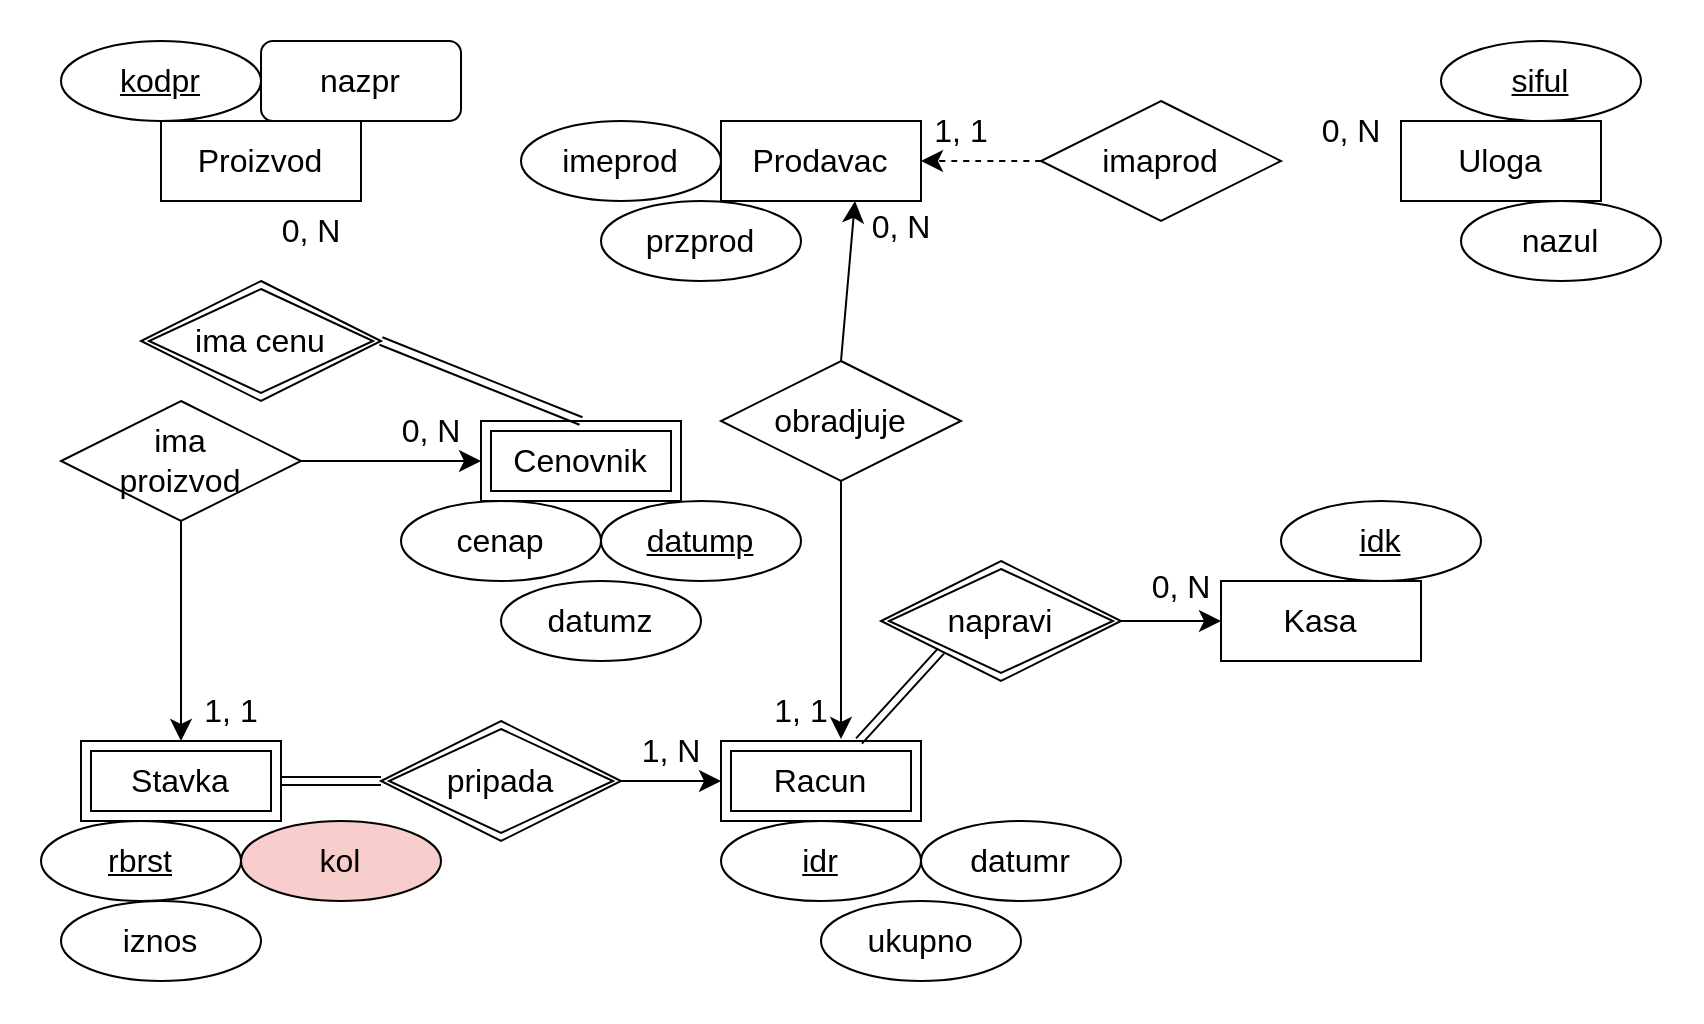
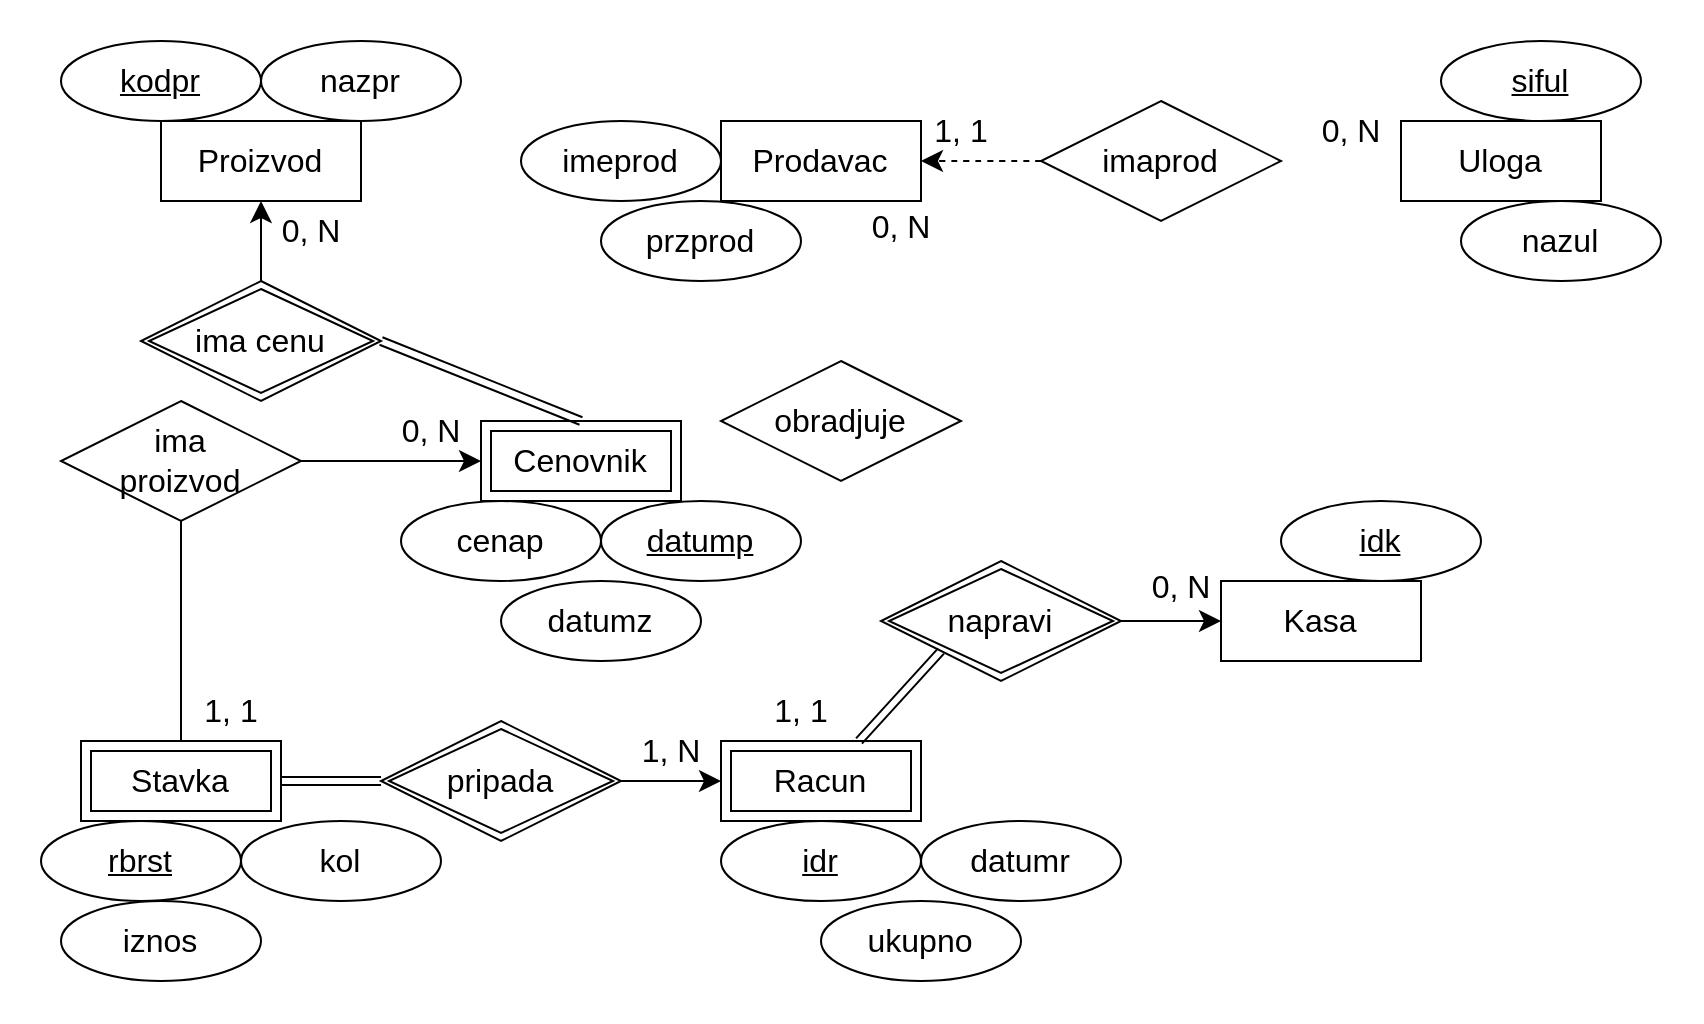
  <mxCell id="0" />
  <mxCell id="1" parent="0" />
  <mxCell id="2" value="Proizvod" style="whiteSpace=wrap;html=1;align=center;fontSize=16;" vertex="1" parent="1"><mxGeometry x="80" y="60" width="100" height="40" as="geometry" /></mxCell>
  <mxCell id="3" value="Prodavac" style="whiteSpace=wrap;html=1;align=center;fontSize=16;" vertex="1" parent="1"><mxGeometry x="360" y="60" width="100" height="40" as="geometry" /></mxCell>
  <mxCell id="4" value="Kasa" style="whiteSpace=wrap;html=1;align=center;fontSize=16;" vertex="1" parent="1"><mxGeometry x="610" y="290" width="100" height="40" as="geometry" /></mxCell>
  <mxCell id="5" value="Racun" style="shape=ext;margin=3;double=1;whiteSpace=wrap;html=1;align=center;fontSize=16;" vertex="1" parent="1"><mxGeometry x="360" y="370" width="100" height="40" as="geometry" /></mxCell>
  <mxCell id="6" value="Uloga" style="whiteSpace=wrap;html=1;align=center;fontSize=16;" vertex="1" parent="1"><mxGeometry x="700" y="60" width="100" height="40" as="geometry" /></mxCell>
  <mxCell id="7" value="Stavka" style="shape=ext;margin=3;double=1;whiteSpace=wrap;html=1;align=center;fontSize=16;" vertex="1" parent="1"><mxGeometry x="40" y="370" width="100" height="40" as="geometry" /></mxCell>
  <mxCell id="8" value="Cenovnik" style="shape=ext;margin=3;double=1;whiteSpace=wrap;html=1;align=center;fontSize=16;" vertex="1" parent="1"><mxGeometry x="240" y="210" width="100" height="40" as="geometry" /></mxCell>
  <mxCell id="9" value="" style="edgeStyle=none;curved=1;rounded=0;orthogonalLoop=1;jettySize=auto;html=1;fontSize=12;startSize=8;endSize=8;dashed=1;" edge="1" parent="1" source="10" target="3"><mxGeometry relative="1" as="geometry" /></mxCell>
  <mxCell id="10" value="imaprod" style="shape=rhombus;perimeter=rhombusPerimeter;whiteSpace=wrap;html=1;align=center;fontSize=16;" vertex="1" parent="1"><mxGeometry x="520" y="50" width="120" height="60" as="geometry" /></mxCell>
  <mxCell id="11" value="1, 1" style="text;html=1;align=center;verticalAlign=middle;resizable=0;points=[];autosize=1;strokeColor=none;fillColor=none;fontSize=16;" vertex="1" parent="1"><mxGeometry x="455" y="50" width="50" height="30" as="geometry" /></mxCell>
  <mxCell id="12" value="0, N" style="text;html=1;align=center;verticalAlign=middle;resizable=0;points=[];autosize=1;strokeColor=none;fillColor=none;fontSize=16;" vertex="1" parent="1"><mxGeometry x="650" y="50" width="50" height="30" as="geometry" /></mxCell>
  <mxCell id="13" value="idk" style="ellipse;whiteSpace=wrap;html=1;align=center;fontStyle=4;fontSize=16;" vertex="1" parent="1"><mxGeometry x="640" y="250" width="100" height="40" as="geometry" /></mxCell>
  <mxCell id="14" value="kodpr" style="ellipse;whiteSpace=wrap;html=1;align=center;fontStyle=4;fontSize=16;" vertex="1" parent="1"><mxGeometry x="30" y="20" width="100" height="40" as="geometry" /></mxCell>
- <mxCell id="15" value="nazpr" style="whiteSpace=wrap;html=1;align=center;fontSize=16;rounded=1;" vertex="1" parent="1"><mxGeometry x="130" y="20" width="100" height="40" as="geometry" /></mxCell>
+ <mxCell id="15" value="nazpr" style="ellipse;whiteSpace=wrap;html=1;align=center;fontSize=16;" vertex="1" parent="1"><mxGeometry x="130" y="20" width="100" height="40" as="geometry" /></mxCell>
  <mxCell id="16" value="imeprod" style="ellipse;whiteSpace=wrap;html=1;align=center;fontSize=16;" vertex="1" parent="1"><mxGeometry x="260" y="60" width="100" height="40" as="geometry" /></mxCell>
  <mxCell id="17" value="przprod" style="ellipse;whiteSpace=wrap;html=1;align=center;fontSize=16;" vertex="1" parent="1"><mxGeometry x="300" y="100" width="100" height="40" as="geometry" /></mxCell>
  <mxCell id="18" value="siful" style="ellipse;whiteSpace=wrap;html=1;align=center;fontStyle=4;fontSize=16;" vertex="1" parent="1"><mxGeometry x="720" y="20" width="100" height="40" as="geometry" /></mxCell>
  <mxCell id="19" value="nazul" style="ellipse;whiteSpace=wrap;html=1;align=center;fontSize=16;" vertex="1" parent="1"><mxGeometry x="730" y="100" width="100" height="40" as="geometry" /></mxCell>
  <mxCell id="20" value="idr" style="ellipse;whiteSpace=wrap;html=1;align=center;fontStyle=4;fontSize=16;" vertex="1" parent="1"><mxGeometry x="360" y="410" width="100" height="40" as="geometry" /></mxCell>
  <mxCell id="21" value="datumr" style="ellipse;whiteSpace=wrap;html=1;align=center;fontSize=16;" vertex="1" parent="1"><mxGeometry x="460" y="410" width="100" height="40" as="geometry" /></mxCell>
  <mxCell id="22" value="ukupno" style="ellipse;whiteSpace=wrap;html=1;align=center;fontSize=16;" vertex="1" parent="1"><mxGeometry x="410" y="450" width="100" height="40" as="geometry" /></mxCell>
  <mxCell id="23" value="" style="edgeStyle=none;curved=1;rounded=0;orthogonalLoop=1;jettySize=auto;html=1;fontSize=12;startSize=8;endSize=8;entryX=0;entryY=0.5;entryDx=0;entryDy=0;" edge="1" parent="1" source="24" target="4"><mxGeometry relative="1" as="geometry" /></mxCell>
  <mxCell id="24" value="napravi" style="shape=rhombus;double=1;perimeter=rhombusPerimeter;whiteSpace=wrap;html=1;align=center;fontSize=16;" vertex="1" parent="1"><mxGeometry x="440" y="280" width="120" height="60" as="geometry" /></mxCell>
  <mxCell id="25" style="edgeStyle=none;curved=1;rounded=0;orthogonalLoop=1;jettySize=auto;html=1;exitX=0;exitY=1;exitDx=0;exitDy=0;entryX=0.69;entryY=0;entryDx=0;entryDy=0;entryPerimeter=0;fontSize=12;shape=link;" edge="1" parent="1" source="24" target="5"><mxGeometry relative="1" as="geometry" /></mxCell>
  <mxCell id="26" value="0, N" style="text;html=1;align=center;verticalAlign=middle;resizable=0;points=[];autosize=1;strokeColor=none;fillColor=none;fontSize=16;" vertex="1" parent="1"><mxGeometry x="565" y="278" width="50" height="30" as="geometry" /></mxCell>
  <mxCell id="27" value="" style="edgeStyle=none;curved=1;rounded=0;orthogonalLoop=1;jettySize=auto;html=1;fontSize=12;startSize=8;endSize=8;entryX=0;entryY=0.5;entryDx=0;entryDy=0;" edge="1" parent="1" source="29" target="5"><mxGeometry relative="1" as="geometry" /></mxCell>
  <mxCell id="28" style="edgeStyle=none;curved=1;rounded=0;orthogonalLoop=1;jettySize=auto;html=1;exitX=0;exitY=0.5;exitDx=0;exitDy=0;entryX=1;entryY=0.5;entryDx=0;entryDy=0;fontSize=12;shape=link;" edge="1" parent="1" source="29" target="7"><mxGeometry relative="1" as="geometry" /></mxCell>
  <mxCell id="29" value="pripada" style="shape=rhombus;double=1;perimeter=rhombusPerimeter;whiteSpace=wrap;html=1;align=center;fontSize=16;" vertex="1" parent="1"><mxGeometry x="190" y="360" width="120" height="60" as="geometry" /></mxCell>
  <mxCell id="30" value="1, N" style="text;html=1;align=center;verticalAlign=middle;resizable=0;points=[];autosize=1;strokeColor=none;fillColor=none;fontSize=16;" vertex="1" parent="1"><mxGeometry x="310" y="360" width="50" height="30" as="geometry" /></mxCell>
  <mxCell id="31" value="obradjuje" style="shape=rhombus;perimeter=rhombusPerimeter;whiteSpace=wrap;html=1;align=center;fontSize=16;" vertex="1" parent="1"><mxGeometry x="360" y="180" width="120" height="60" as="geometry" /></mxCell>
- <mxCell id="32" style="edgeStyle=none;curved=1;rounded=0;orthogonalLoop=1;jettySize=auto;html=1;exitX=0.5;exitY=1;exitDx=0;exitDy=0;entryX=0.6;entryY=-0.025;entryDx=0;entryDy=0;entryPerimeter=0;fontSize=12;startSize=8;endSize=8;" edge="1" parent="1" source="31" target="5"><mxGeometry relative="1" as="geometry" /></mxCell>
- <mxCell id="33" style="edgeStyle=none;curved=1;rounded=0;orthogonalLoop=1;jettySize=auto;html=1;exitX=0.5;exitY=0;exitDx=0;exitDy=0;entryX=0.67;entryY=1;entryDx=0;entryDy=0;entryPerimeter=0;fontSize=12;startSize=8;endSize=8;" edge="1" parent="1" source="31" target="3"><mxGeometry relative="1" as="geometry" /></mxCell>
  <mxCell id="34" value="0, N" style="text;html=1;align=center;verticalAlign=middle;resizable=0;points=[];autosize=1;strokeColor=none;fillColor=none;fontSize=16;" vertex="1" parent="1"><mxGeometry x="425" y="98" width="50" height="30" as="geometry" /></mxCell>
  <mxCell id="35" value="1, 1" style="text;html=1;align=center;verticalAlign=middle;resizable=0;points=[];autosize=1;strokeColor=none;fillColor=none;fontSize=16;" vertex="1" parent="1"><mxGeometry x="375" y="340" width="50" height="30" as="geometry" /></mxCell>
+ <mxCell id="36" value="" style="edgeStyle=none;curved=1;rounded=0;orthogonalLoop=1;jettySize=auto;html=1;fontSize=12;startSize=8;endSize=8;entryX=0.5;entryY=1;entryDx=0;entryDy=0;" edge="1" parent="1" source="38" target="2"><mxGeometry relative="1" as="geometry" /></mxCell>
  <mxCell id="37" style="edgeStyle=none;curved=1;rounded=0;orthogonalLoop=1;jettySize=auto;html=1;exitX=1;exitY=0.5;exitDx=0;exitDy=0;entryX=0.5;entryY=0;entryDx=0;entryDy=0;fontSize=12;shape=link;" edge="1" parent="1" source="38" target="8"><mxGeometry relative="1" as="geometry" /></mxCell>
  <mxCell id="38" value="ima cenu" style="shape=rhombus;double=1;perimeter=rhombusPerimeter;whiteSpace=wrap;html=1;align=center;fontSize=16;" vertex="1" parent="1"><mxGeometry x="70" y="140" width="120" height="60" as="geometry" /></mxCell>
  <mxCell id="39" style="edgeStyle=none;curved=1;rounded=0;orthogonalLoop=1;jettySize=auto;html=1;exitX=1;exitY=0.5;exitDx=0;exitDy=0;entryX=0;entryY=0.5;entryDx=0;entryDy=0;fontSize=12;startSize=8;endSize=8;" edge="1" parent="1" source="40" target="8"><mxGeometry relative="1" as="geometry" /></mxCell>
  <mxCell id="40" value="&lt;div&gt;ima&lt;/div&gt;&lt;div&gt;proizvod&lt;br&gt;&lt;/div&gt;" style="shape=rhombus;perimeter=rhombusPerimeter;whiteSpace=wrap;html=1;align=center;fontSize=16;" vertex="1" parent="1"><mxGeometry x="30" y="200" width="120" height="60" as="geometry" /></mxCell>
- <mxCell id="41" style="edgeStyle=none;curved=1;rounded=0;orthogonalLoop=1;jettySize=auto;html=1;exitX=0.5;exitY=1;exitDx=0;exitDy=0;entryX=0.5;entryY=0;entryDx=0;entryDy=0;fontSize=12;startSize=8;endSize=8;" edge="1" parent="1" source="40" target="7"><mxGeometry relative="1" as="geometry" /></mxCell>
+ <mxCell id="41" style="edgeStyle=none;curved=1;rounded=0;orthogonalLoop=1;jettySize=auto;html=1;exitX=0.5;exitY=1;exitDx=0;exitDy=0;entryX=0.5;entryY=0;entryDx=0;entryDy=0;fontSize=12;startSize=8;endSize=8;endArrow=none;" edge="1" parent="1" source="40" target="7"><mxGeometry relative="1" as="geometry" /></mxCell>
  <mxCell id="42" value="cenap" style="ellipse;whiteSpace=wrap;html=1;align=center;fontSize=16;" vertex="1" parent="1"><mxGeometry x="200" y="250" width="100" height="40" as="geometry" /></mxCell>
  <mxCell id="43" value="rbrst" style="ellipse;whiteSpace=wrap;html=1;align=center;fontStyle=4;fontSize=16;" vertex="1" parent="1"><mxGeometry x="20" y="410" width="100" height="40" as="geometry" /></mxCell>
- <mxCell id="44" value="kol" style="ellipse;whiteSpace=wrap;html=1;align=center;fontSize=16;fillColor=#f8cecc;" vertex="1" parent="1"><mxGeometry x="120" y="410" width="100" height="40" as="geometry" /></mxCell>
+ <mxCell id="44" value="kol" style="ellipse;whiteSpace=wrap;html=1;align=center;fontSize=16;" vertex="1" parent="1"><mxGeometry x="120" y="410" width="100" height="40" as="geometry" /></mxCell>
  <mxCell id="45" value="iznos" style="ellipse;whiteSpace=wrap;html=1;align=center;fontSize=16;" vertex="1" parent="1"><mxGeometry x="30" y="450" width="100" height="40" as="geometry" /></mxCell>
  <mxCell id="46" value="datumz" style="ellipse;whiteSpace=wrap;html=1;align=center;fontSize=16;" vertex="1" parent="1"><mxGeometry x="250" y="290" width="100" height="40" as="geometry" /></mxCell>
  <mxCell id="47" value="datump" style="ellipse;whiteSpace=wrap;html=1;align=center;fontStyle=4;fontSize=16;" vertex="1" parent="1"><mxGeometry x="300" y="250" width="100" height="40" as="geometry" /></mxCell>
  <mxCell id="48" value="0, N" style="text;html=1;align=center;verticalAlign=middle;resizable=0;points=[];autosize=1;strokeColor=none;fillColor=none;fontSize=16;" vertex="1" parent="1"><mxGeometry x="130" y="100" width="50" height="30" as="geometry" /></mxCell>
  <mxCell id="49" value="1, 1" style="text;html=1;align=center;verticalAlign=middle;resizable=0;points=[];autosize=1;strokeColor=none;fillColor=none;fontSize=16;" vertex="1" parent="1"><mxGeometry x="90" y="340" width="50" height="30" as="geometry" /></mxCell>
  <mxCell id="50" value="0, N" style="text;html=1;align=center;verticalAlign=middle;resizable=0;points=[];autosize=1;strokeColor=none;fillColor=none;fontSize=16;" vertex="1" parent="1"><mxGeometry x="190" y="200" width="50" height="30" as="geometry" /></mxCell>
